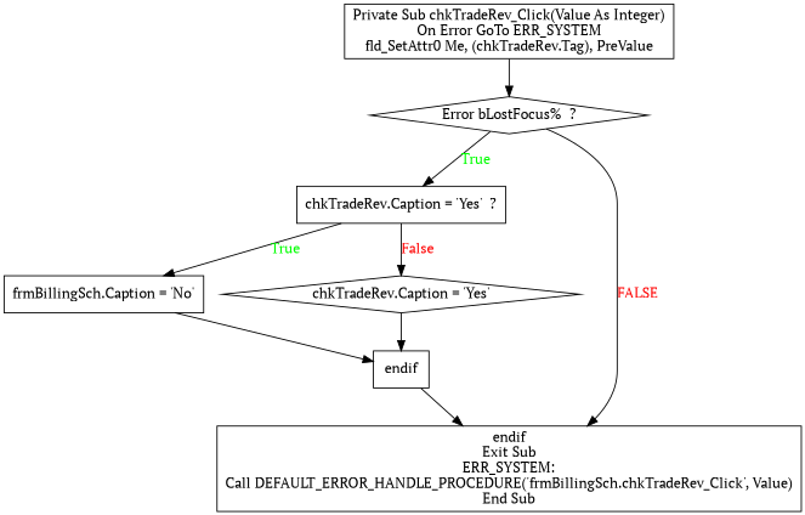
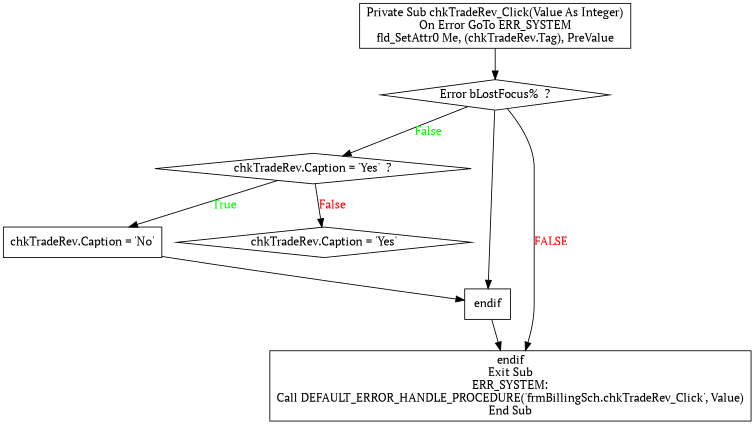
  digraph {
    fontname="PT Serif"
    node [fontname="PT Serif" shape=box]
    edge [fontname="PT Serif"]
    n1 [label="Private Sub chkTradeRev_Click(Value As Integer)\nOn Error GoTo ERR_SYSTEM\nfld_SetAttr0 Me, (chkTradeRev.Tag), PreValue"]
    n2 [label="Error bLostFocus%  ?" shape=diamond]
-   n3 [label="chkTradeRev.Caption = 'Yes'  ?"]
+   n3 [label="chkTradeRev.Caption = 'Yes'  ?" shape=diamond]
    n4 [label="endif\nExit Sub\nERR_SYSTEM:\nCall DEFAULT_ERROR_HANDLE_PROCEDURE('frmBillingSch.chkTradeRev_Click', Value)\nEnd Sub"]
-   n5 [label="frmBillingSch.Caption = 'No'"]
+   n5 [label="chkTradeRev.Caption = 'No'"]
    n6 [label="chkTradeRev.Caption = 'Yes'" shape=diamond]
    n7 [label=endif]
    n1 -> n2
-   n2 -> n3 [fontcolor=GREEN label=True]
+   n2 -> n3 [fontcolor=GREEN label=False]
    n2 -> n4 [fontcolor=RED label=FALSE]
    n3 -> n5 [fontcolor=GREEN label=True]
    n3 -> n6 [fontcolor=RED label=False]
    n5 -> n7
-   n6 -> n7
+   n2 -> n7
    n7 -> n4
  }
